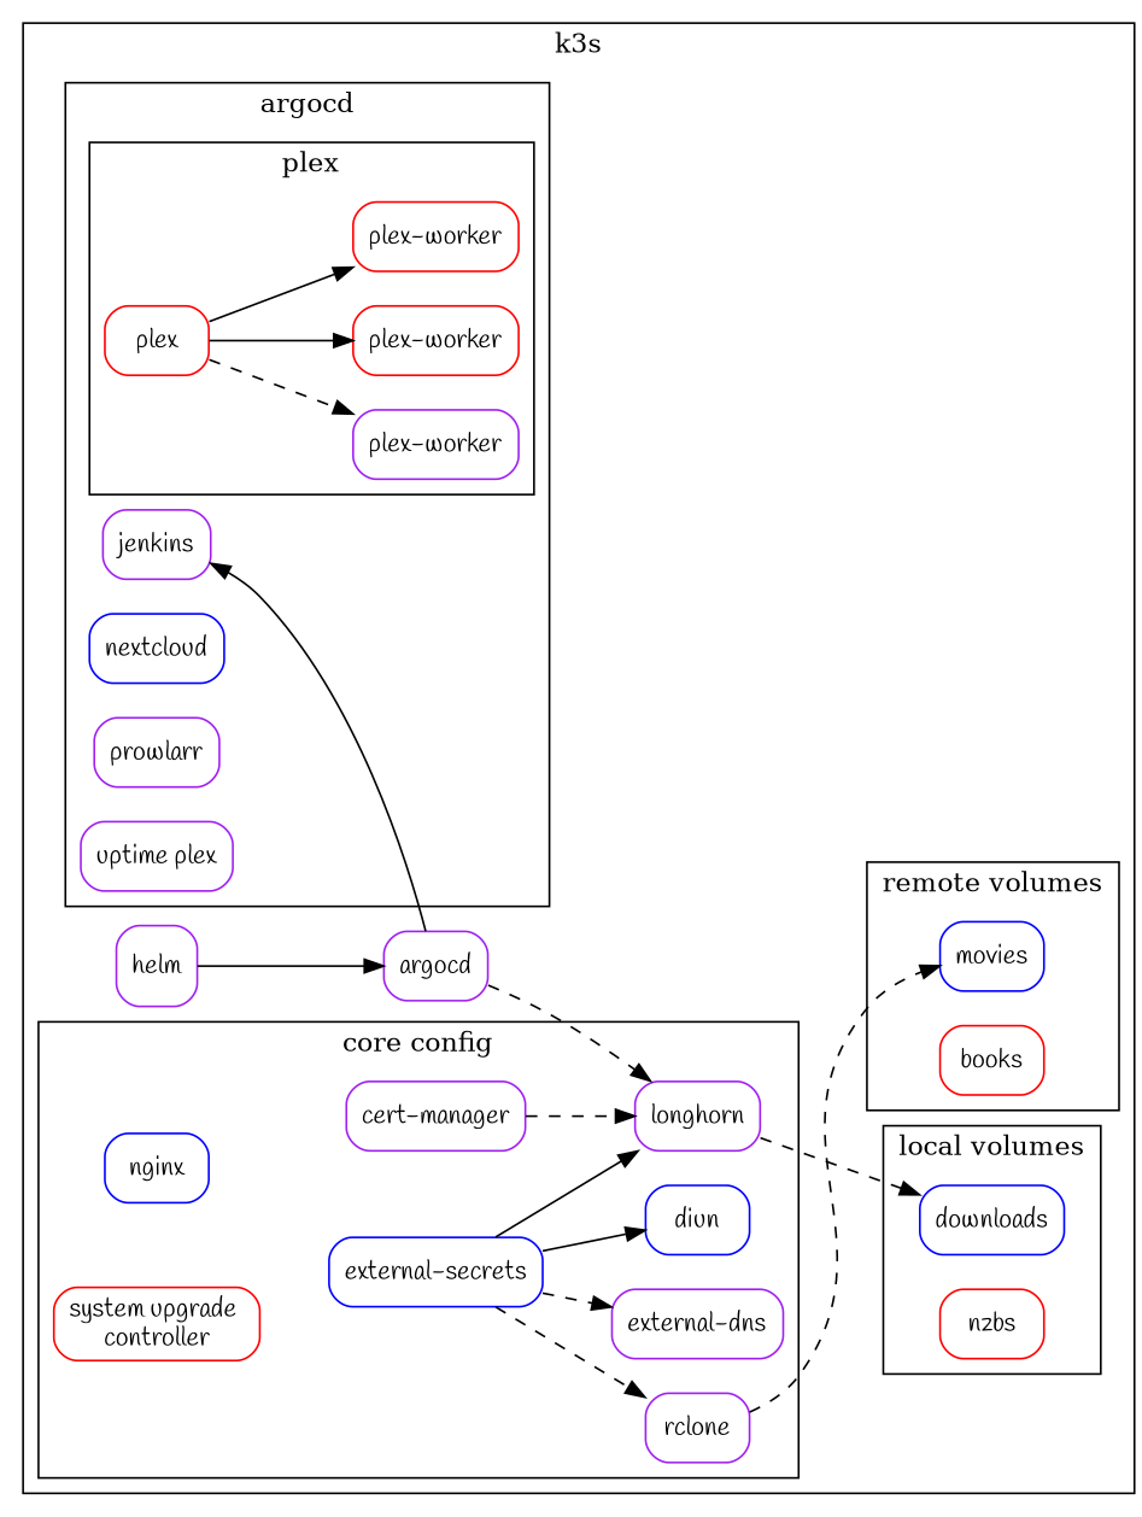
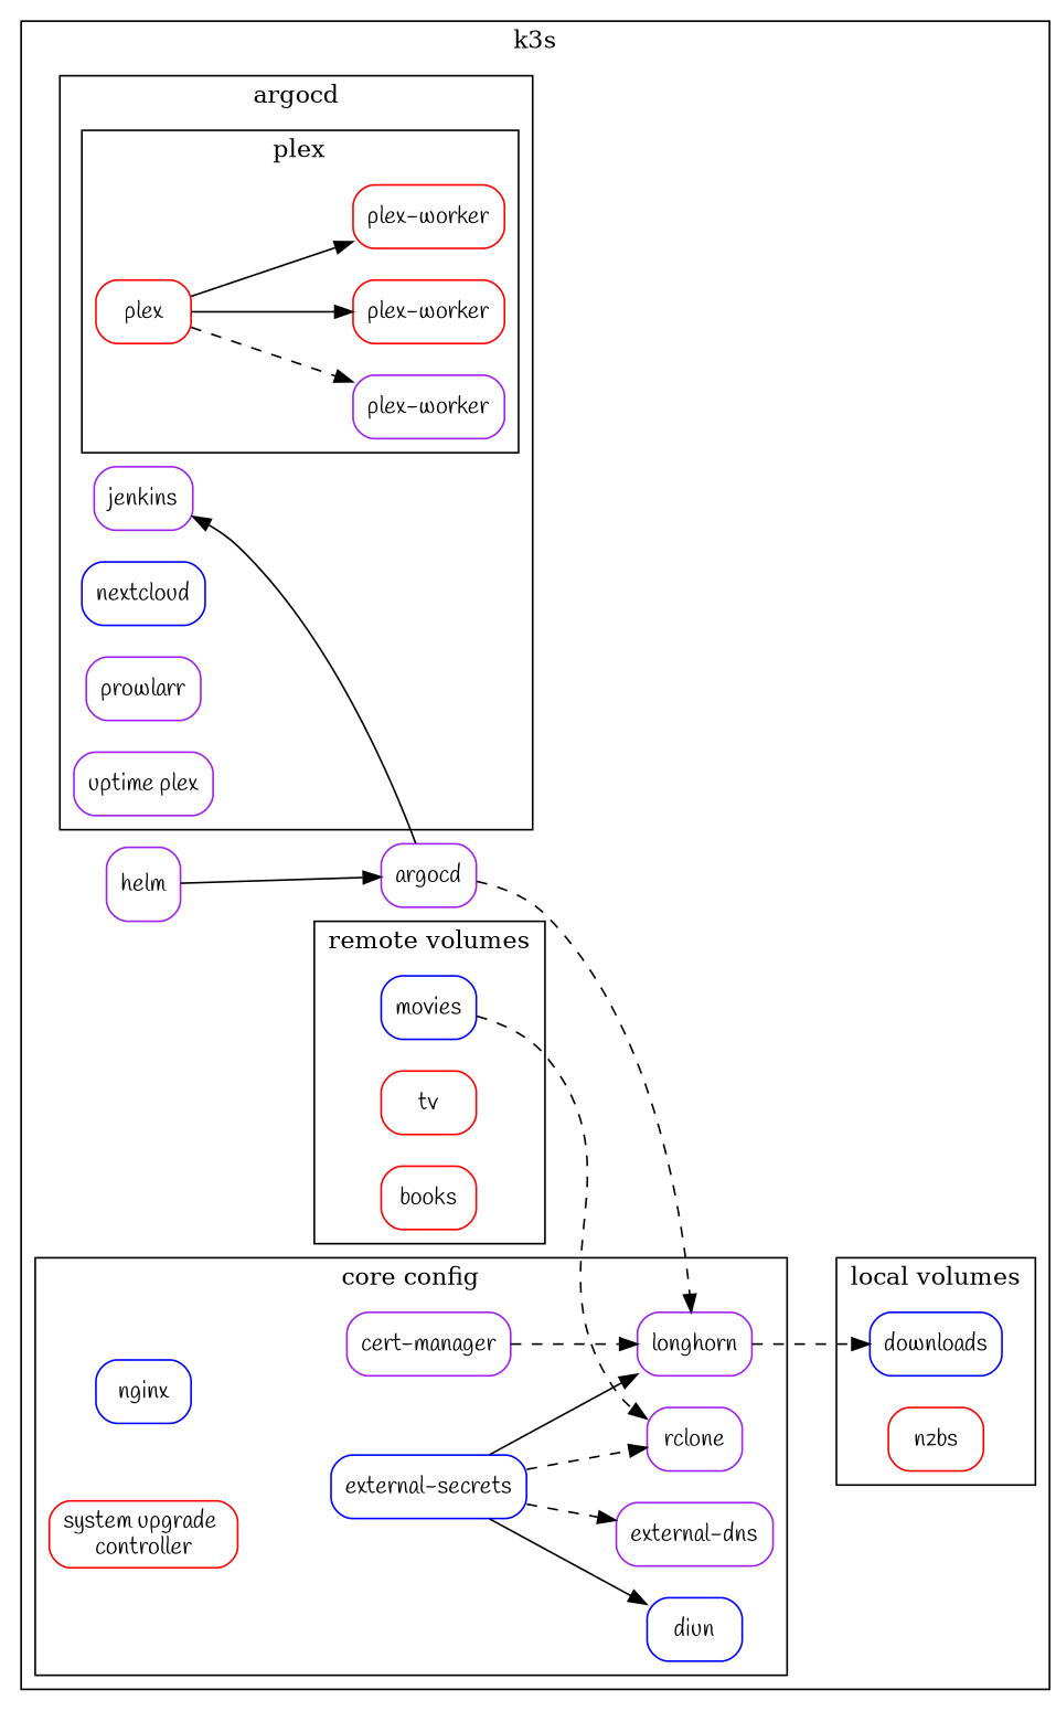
  digraph {
    compound=true
    newrank=true
    rankdir=LR
    node [color=purple fontname=Handlee shape=rectangle style=rounded]
    edge [fontname=Handlee style=dashed]
    helm [shape=square]
    n2 [color=blue label="external-secrets"]
    longhorn
    n4 [label="cert-manager"]
    rclone
    diun [color=blue]
    n7 [label="external-dns"]
    nginx [color=blue]
    n9 [color=red label="system upgrade \ncontroller"]
    jenkins
    nextcloud [color=blue]
    prowlarr
    n13 [label="uptime plex"]
    n14 [label="plex-worker"]
    plex [color=red]
    n16 [color=red label="plex-worker"]
    n17 [color=red label="plex-worker"]
    downloads [color=blue]
    nzbs [color=red]
    movies [color=blue]
+   tv [color=red]
    books [color=red]
    n23 [label=argocd]
    subgraph cluster_1 {
      label=k3s
      n23
      subgraph sub_2 {
        label=k3s
        rank=source
        helm
      }
      subgraph cluster_3 {
        label="core config"
        n2
        longhorn
        n4
        rclone
        diun
        n7
        nginx
        n9
      }
      subgraph cluster_4 {
        label=argocd
        subgraph sub_5 {
          label=applications
          rank=source
          jenkins
          nextcloud
          prowlarr
          n13
        }
        subgraph cluster_6 {
          label=plex
          n14
          plex
          n16
          n17
        }
      }
      subgraph cluster_7 {
        label="local volumes"
        subgraph sub_8 {
          label="local volumes"
          rank=same
          downloads
          nzbs
        }
      }
      subgraph cluster_9 {
        label="remote volumes"
        subgraph sub_10 {
          label="remote volumes"
          rank=same
          movies
+         tv
          books
        }
      }
    }
    helm -> n23 [style=solid]
    n2 -> longhorn [style=solid]
    n2 -> rclone
    n2 -> diun [style=solid]
    n2 -> n7
    longhorn -> downloads
    n4 -> longhorn
-   rclone -> movies
+   movies -> rclone
    plex -> n14
    plex -> n16 [style=solid]
    plex -> n17 [style=solid]
    n23 -> longhorn
    n23 -> jenkins [style=solid]
  }
